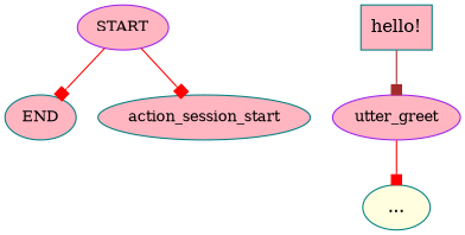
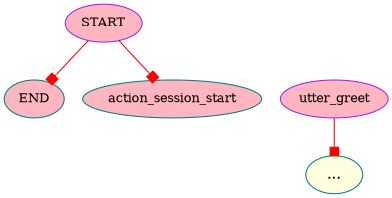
  digraph {
    node [color=teal fillcolor=lightpink fontsize=12 style=filled]
    edge [arrowhead=box color=red]
    n1 [color=purple label=START]
    n2 [label=END]
    n3 [label=action_session_start]
-   n4 [label="hello!" shape=rect fontsize=""]
    n5 [color=purple label=utter_greet]
    n6 [fillcolor=lightyellow label="..." fontsize=""]
    n1 -> n2
    n1 -> n3
-   n4 -> n5 [color=brown]
    n5 -> n6
  }
